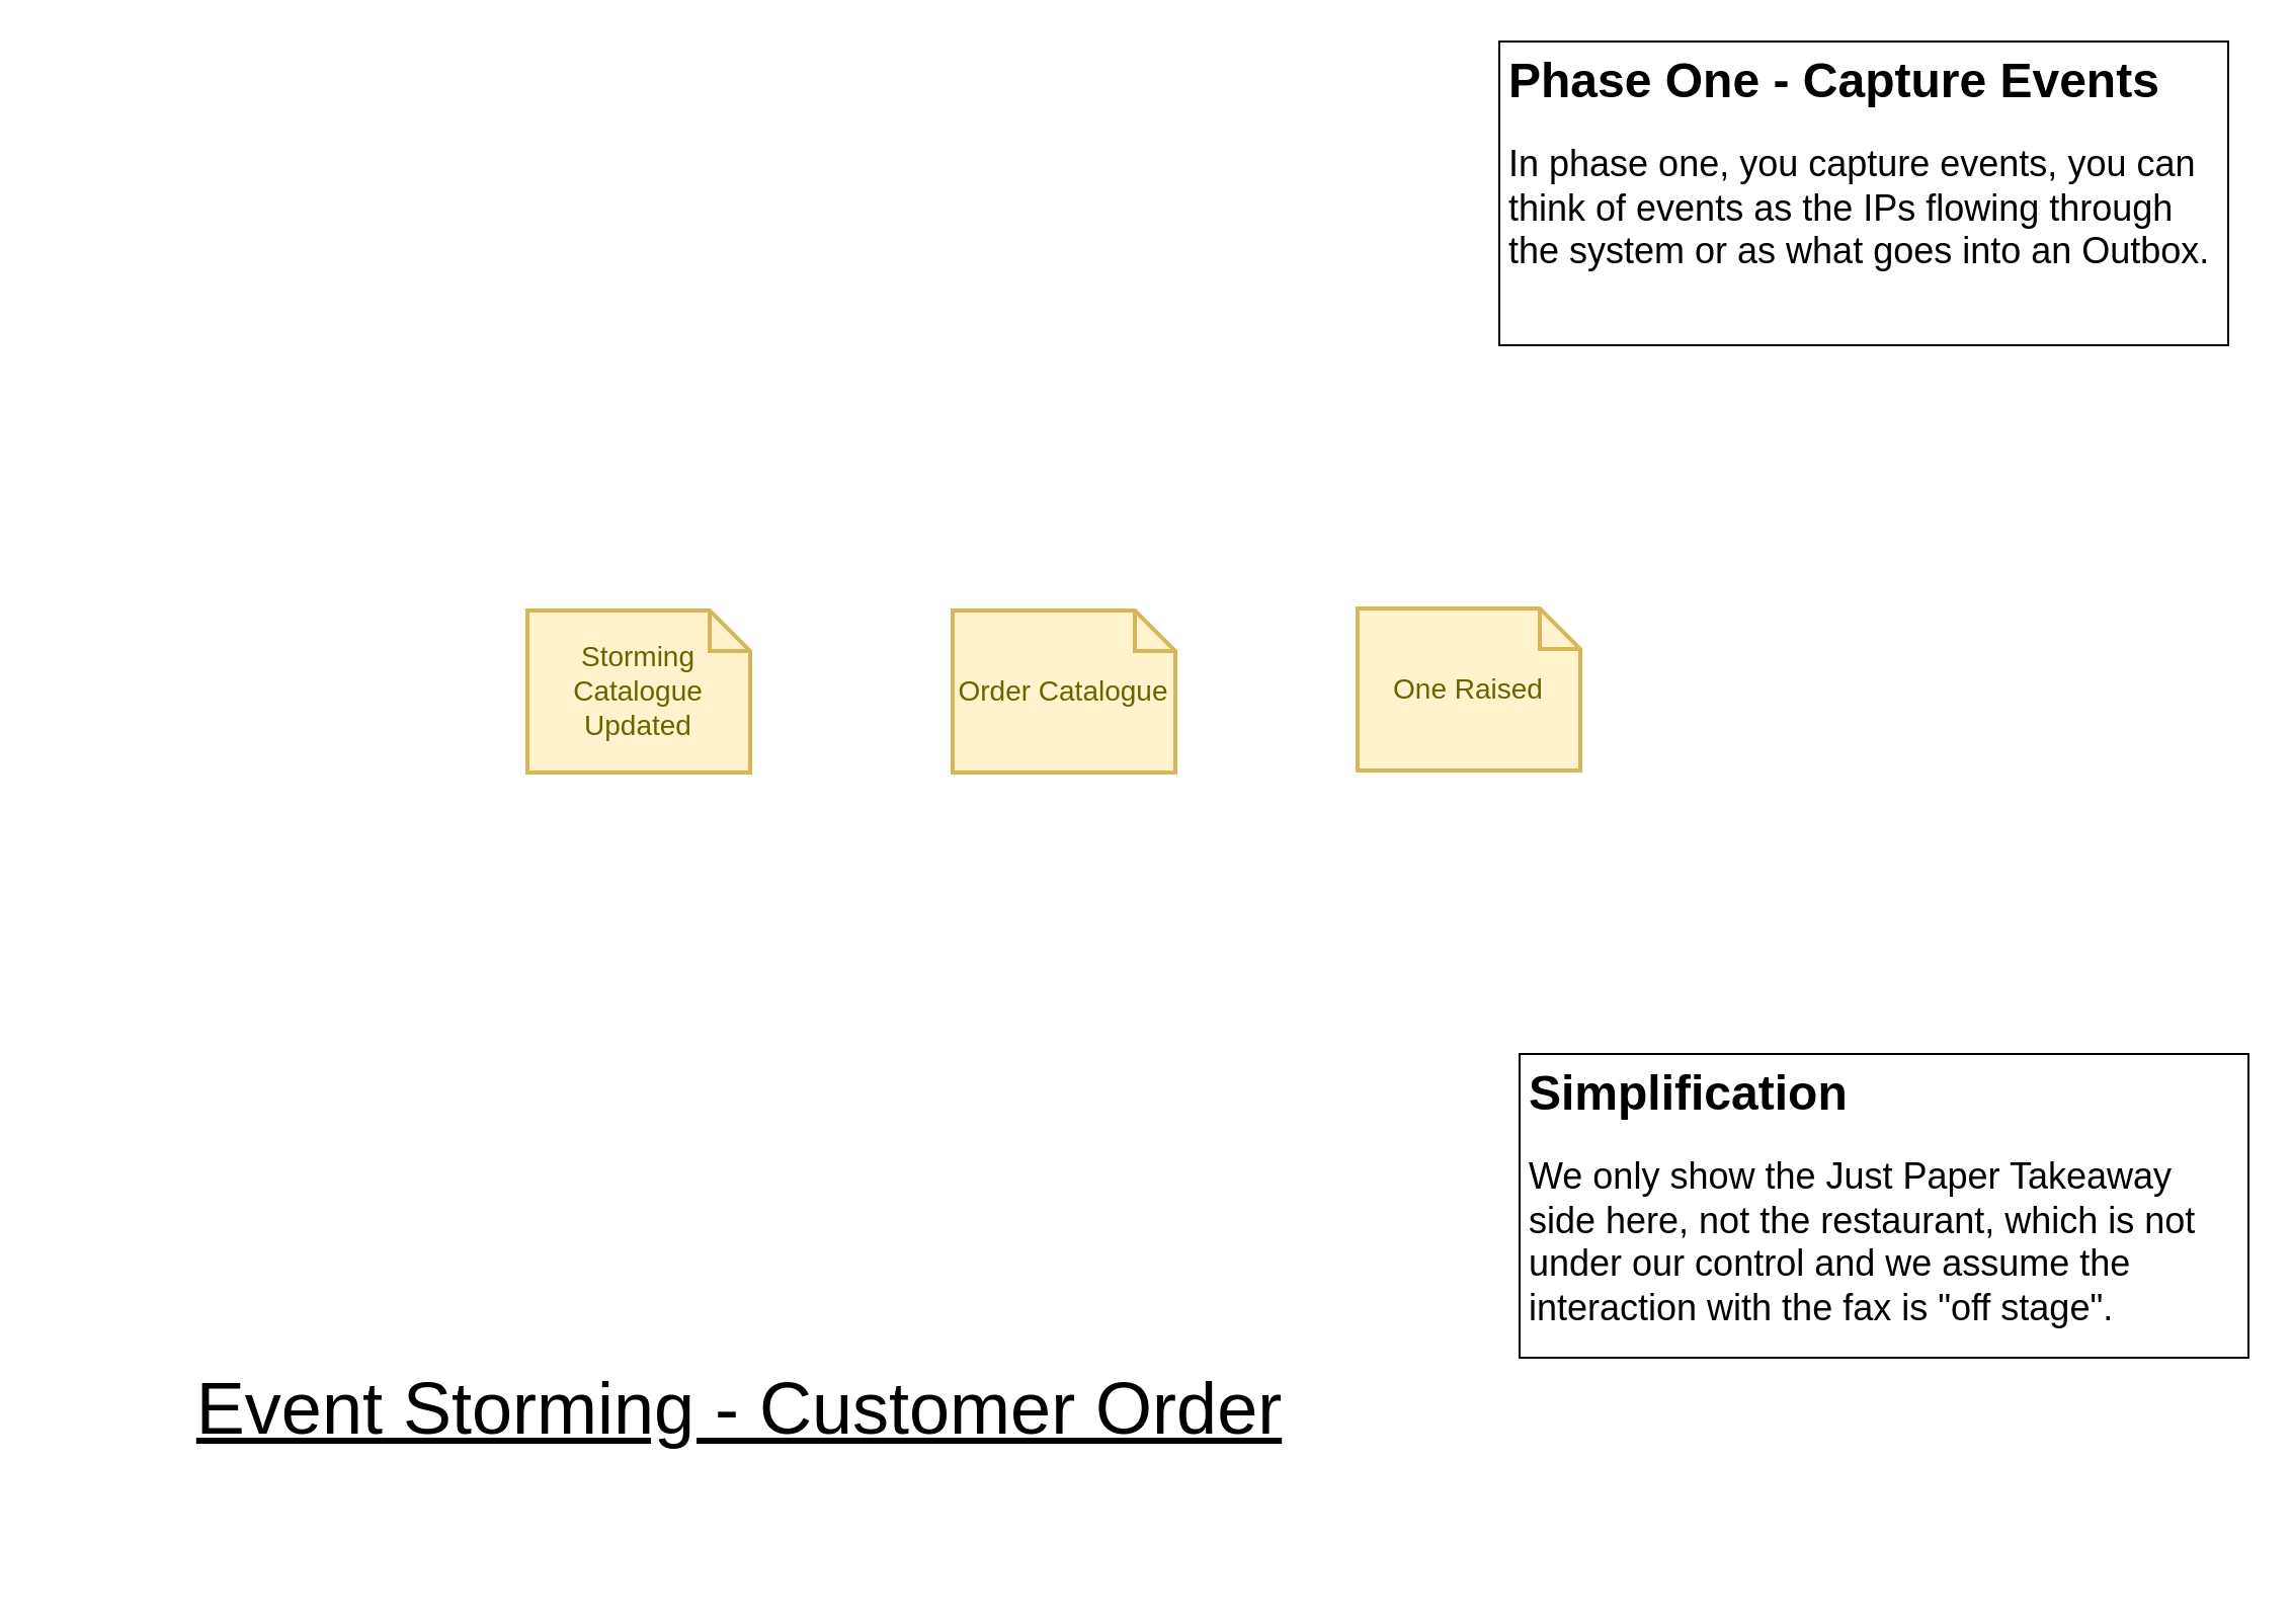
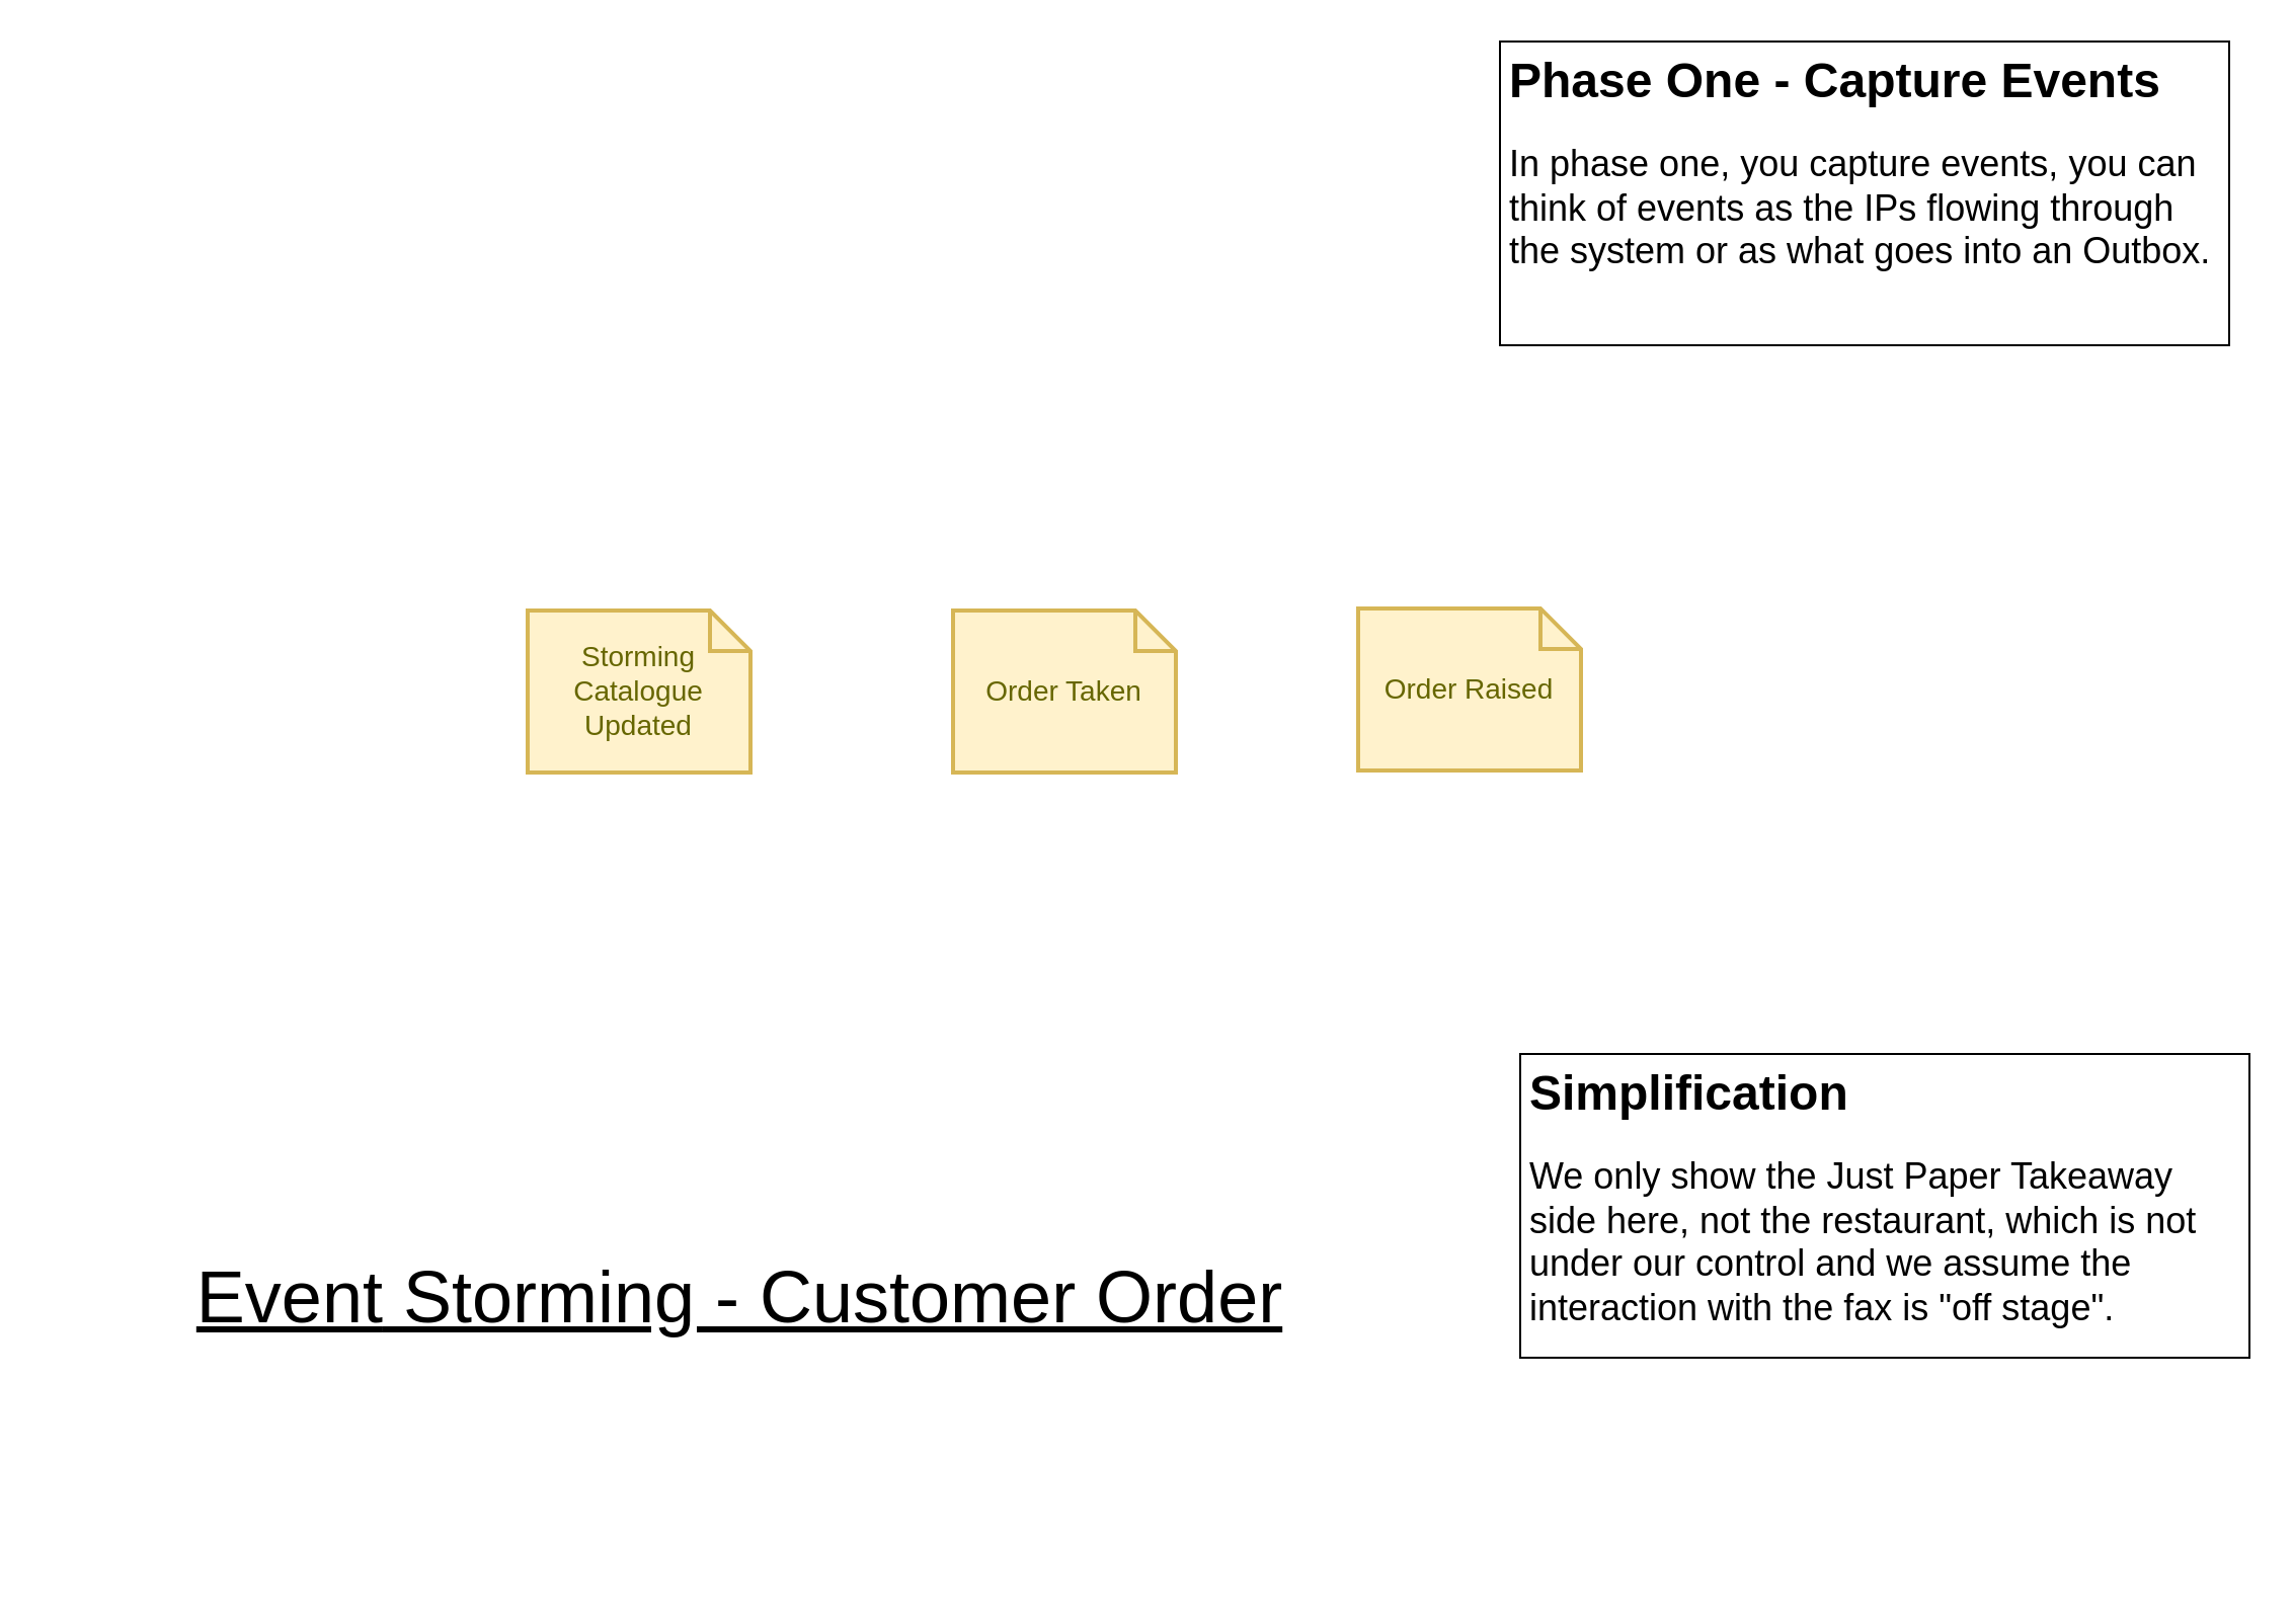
  <mxCell id="0" />
  <mxCell id="1" parent="0" />
  <mxCell id="2" value="Storming Catalogue Updated" style="shape=note;strokeWidth=2;fontSize=14;size=20;whiteSpace=wrap;html=1;fillColor=#fff2cc;strokeColor=#d6b656;fontColor=#666600;" parent="1" vertex="1"><mxGeometry x="260" y="301" width="110.0" height="80" as="geometry" /></mxCell>
- <mxCell id="3" value="&lt;font style=&quot;font-size: 36px&quot;&gt;&lt;u&gt;&lt;font style=&quot;font-size: 36px&quot;&gt;Event&lt;/font&gt; Storming - Customer Order&lt;/u&gt;&lt;/font&gt;" style="text;html=1;strokeColor=none;fillColor=none;align=center;verticalAlign=middle;whiteSpace=wrap;rounded=0;" parent="1" vertex="1"><mxGeometry x="20" y="610" width="690" height="170" as="geometry" /></mxCell>
+ <mxCell id="3" value="&lt;font style=&quot;font-size: 36px&quot;&gt;&lt;u&gt;&lt;font style=&quot;font-size: 36px&quot;&gt;Event&lt;/font&gt; Storming - Customer Order&lt;/u&gt;&lt;/font&gt;" style="text;html=1;strokeColor=none;fillColor=none;align=center;verticalAlign=middle;whiteSpace=wrap;rounded=0;" parent="1" vertex="1"><mxGeometry x="20" y="555" width="690" height="170" as="geometry" /></mxCell>
  <mxCell id="4" value="&lt;h1&gt;Phase One - Capture Events&lt;/h1&gt;&lt;p&gt;&lt;span style=&quot;font-size: 18px&quot;&gt;In phase one, you capture events, you can think of events as the IPs flowing through the system or as what goes into an Outbox.&lt;/span&gt;&lt;/p&gt;" style="text;html=1;strokeColor=default;fillColor=none;spacing=5;spacingTop=-20;whiteSpace=wrap;overflow=hidden;rounded=0;" parent="1" vertex="1"><mxGeometry x="740" y="20" width="360" height="150" as="geometry" /></mxCell>
- <mxCell id="5" value="Order Catalogue" style="shape=note;strokeWidth=2;fontSize=14;size=20;whiteSpace=wrap;html=1;fillColor=#fff2cc;strokeColor=#d6b656;fontColor=#666600;" parent="1" vertex="1"><mxGeometry x="470" y="301" width="110.0" height="80" as="geometry" /></mxCell>
+ <mxCell id="5" value="Order Taken" style="shape=note;strokeWidth=2;fontSize=14;size=20;whiteSpace=wrap;html=1;fillColor=#fff2cc;strokeColor=#d6b656;fontColor=#666600;" parent="1" vertex="1"><mxGeometry x="470" y="301" width="110.0" height="80" as="geometry" /></mxCell>
  <mxCell id="6" value="&lt;h1&gt;Simplification&lt;/h1&gt;&lt;p&gt;&lt;span style=&quot;font-size: 18px&quot;&gt;We only show the Just Paper Takeaway side here, not the restaurant, which is not under our control and we assume the interaction with the fax is &quot;off stage&quot;.&lt;/span&gt;&lt;/p&gt;" style="text;html=1;strokeColor=default;fillColor=none;spacing=5;spacingTop=-20;whiteSpace=wrap;overflow=hidden;rounded=0;" parent="1" vertex="1"><mxGeometry x="750" y="520" width="360" height="150" as="geometry" /></mxCell>
- <mxCell id="7" value="One Raised" style="shape=note;strokeWidth=2;fontSize=14;size=20;whiteSpace=wrap;html=1;fillColor=#fff2cc;strokeColor=#d6b656;fontColor=#666600;" parent="1" vertex="1"><mxGeometry x="670" y="300" width="110.0" height="80" as="geometry" /></mxCell>
+ <mxCell id="7" value="Order Raised" style="shape=note;strokeWidth=2;fontSize=14;size=20;whiteSpace=wrap;html=1;fillColor=#fff2cc;strokeColor=#d6b656;fontColor=#666600;" parent="1" vertex="1"><mxGeometry x="670" y="300" width="110.0" height="80" as="geometry" /></mxCell>
